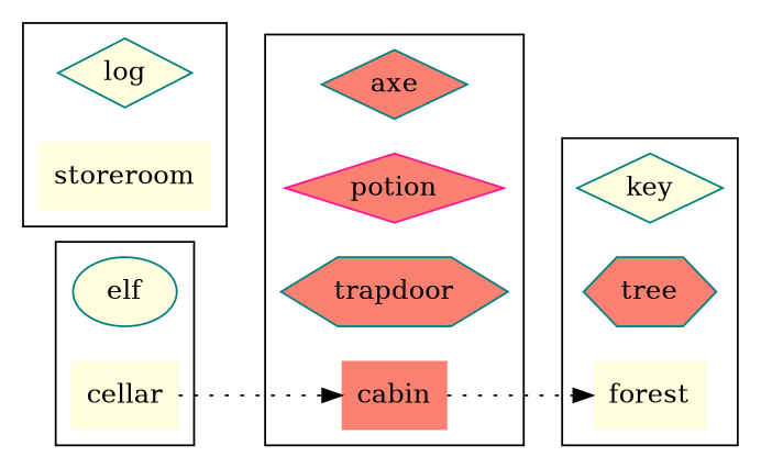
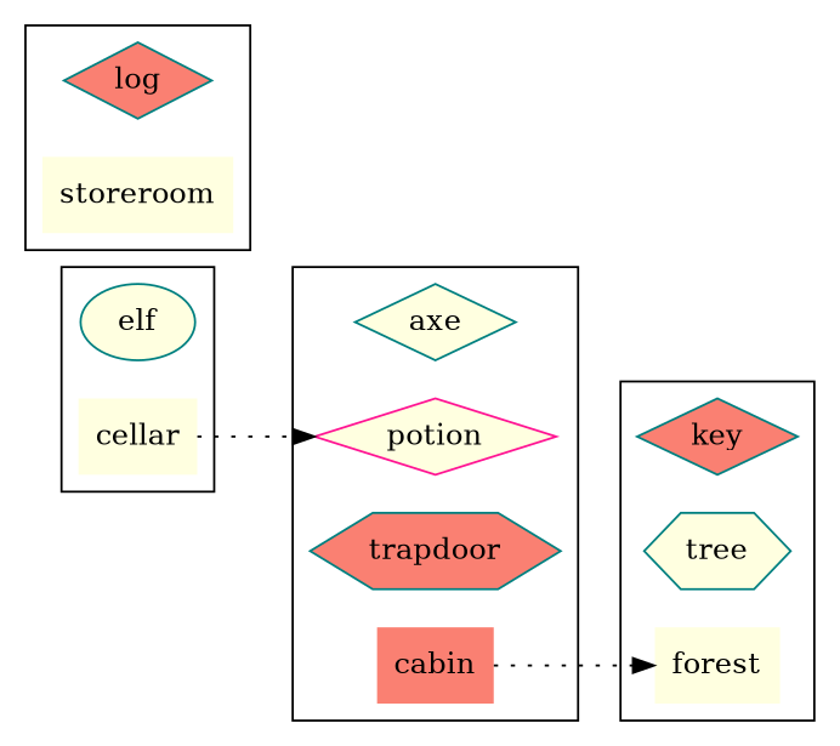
  digraph {
    rankdir=LR
    splines=ortho
    node [color=teal fillcolor=lightyellow shape=diamond style=filled]
    edge [style=dotted]
-   axe [description="A razor sharp axe" fillcolor=salmon]
-   potion [color=deeppink description="Magic potion" fillcolor=salmon]
+   axe [description="A razor sharp axe"]
+   potion [color=deeppink description="Magic potion"]
    trapdoor [description="Wooden trapdoor" fillcolor=salmon shape=hexagon]
    cabin [color=deeppink description="A log cabin in the woods" fillcolor=salmon shape=none]
-   key [description="Brass key"]
-   tree [description="A big tree" fillcolor=salmon shape=hexagon]
+   key [description="Brass key" fillcolor=salmon]
+   tree [description="A big tree" shape=hexagon]
    forest [description="A dark forest" shape=none]
    elf [description="Angry Elf" shape=ellipse]
    cellar [color=deeppink description="A dusty cellar" shape=none]
-   log [description="A heavy wooden log"]
+   log [description="A heavy wooden log" fillcolor=salmon]
    storeroom [description="Storage for any entities not placed in the game" shape=none]
    subgraph sub_1 {
      subgraph cluster_2 {
        cabin
        subgraph sub_3 {
          axe
          potion
        }
        subgraph sub_4 {
          trapdoor
        }
      }
      subgraph cluster_5 {
        forest
        subgraph sub_6 {
          key
        }
        subgraph sub_7 {
          tree
        }
      }
      subgraph cluster_8 {
        cellar
        subgraph sub_9 {
          elf
        }
      }
      subgraph cluster_10 {
        storeroom
        subgraph sub_11 {
          log
        }
        subgraph sub_12 {
        }
        subgraph sub_13 {
        }
      }
    }
    subgraph sub_14 {
      cabin
      forest
      cellar
    }
    cabin -> forest
-   cellar -> cabin
+   cellar -> potion
  }
